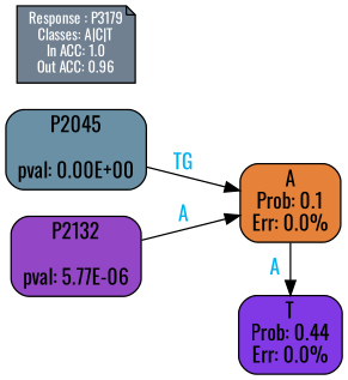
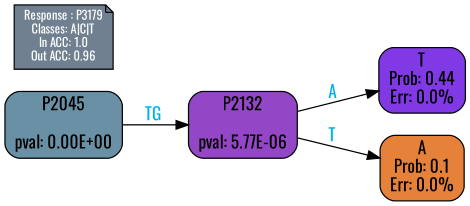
  digraph {
    fontname=Oswald
    rankdir=LR
    ranksep=equally
    splines=polylines
    node [color=black fontname=Oswald shape=box style="filled, rounded"]
    edge [fontcolor=deepskyblue2 fontname=Oswald]
    n1 [fillcolor="#8139e5" label="T\nProb: 0.44\nErr: 0.0%"]
    n2 [fillcolor="#e58139" label="A\nProb: 0.1\nErr: 0.0%"]
    n3 [align=left fillcolor=slategray fontcolor=white fontsize=10 label="Response : P3179\nClasses: A|C|T\nIn ACC: 1.0\nOut ACC: 0.96\n" shape=note style=filled]
    n4 [fillcolor="#6990a5" label="P2045\n\npval: 0.00E+00"]
    n5 [fillcolor="#9346c5" label="P2132\n\npval: 5.77E-06"]
    subgraph sub_1 {
      rank=same
      n1
      n2
    }
    subgraph sub_2 {
      rank=same
      n3
      n4
    }
-   n4 -> n2 [label=TG]
-   n2 -> n1 [label=A]
-   n5 -> n2 [label=A]
+   n4 -> n5 [label=TG]
+   n5 -> n1 [label=A]
+   n5 -> n2 [label=T]
  }
